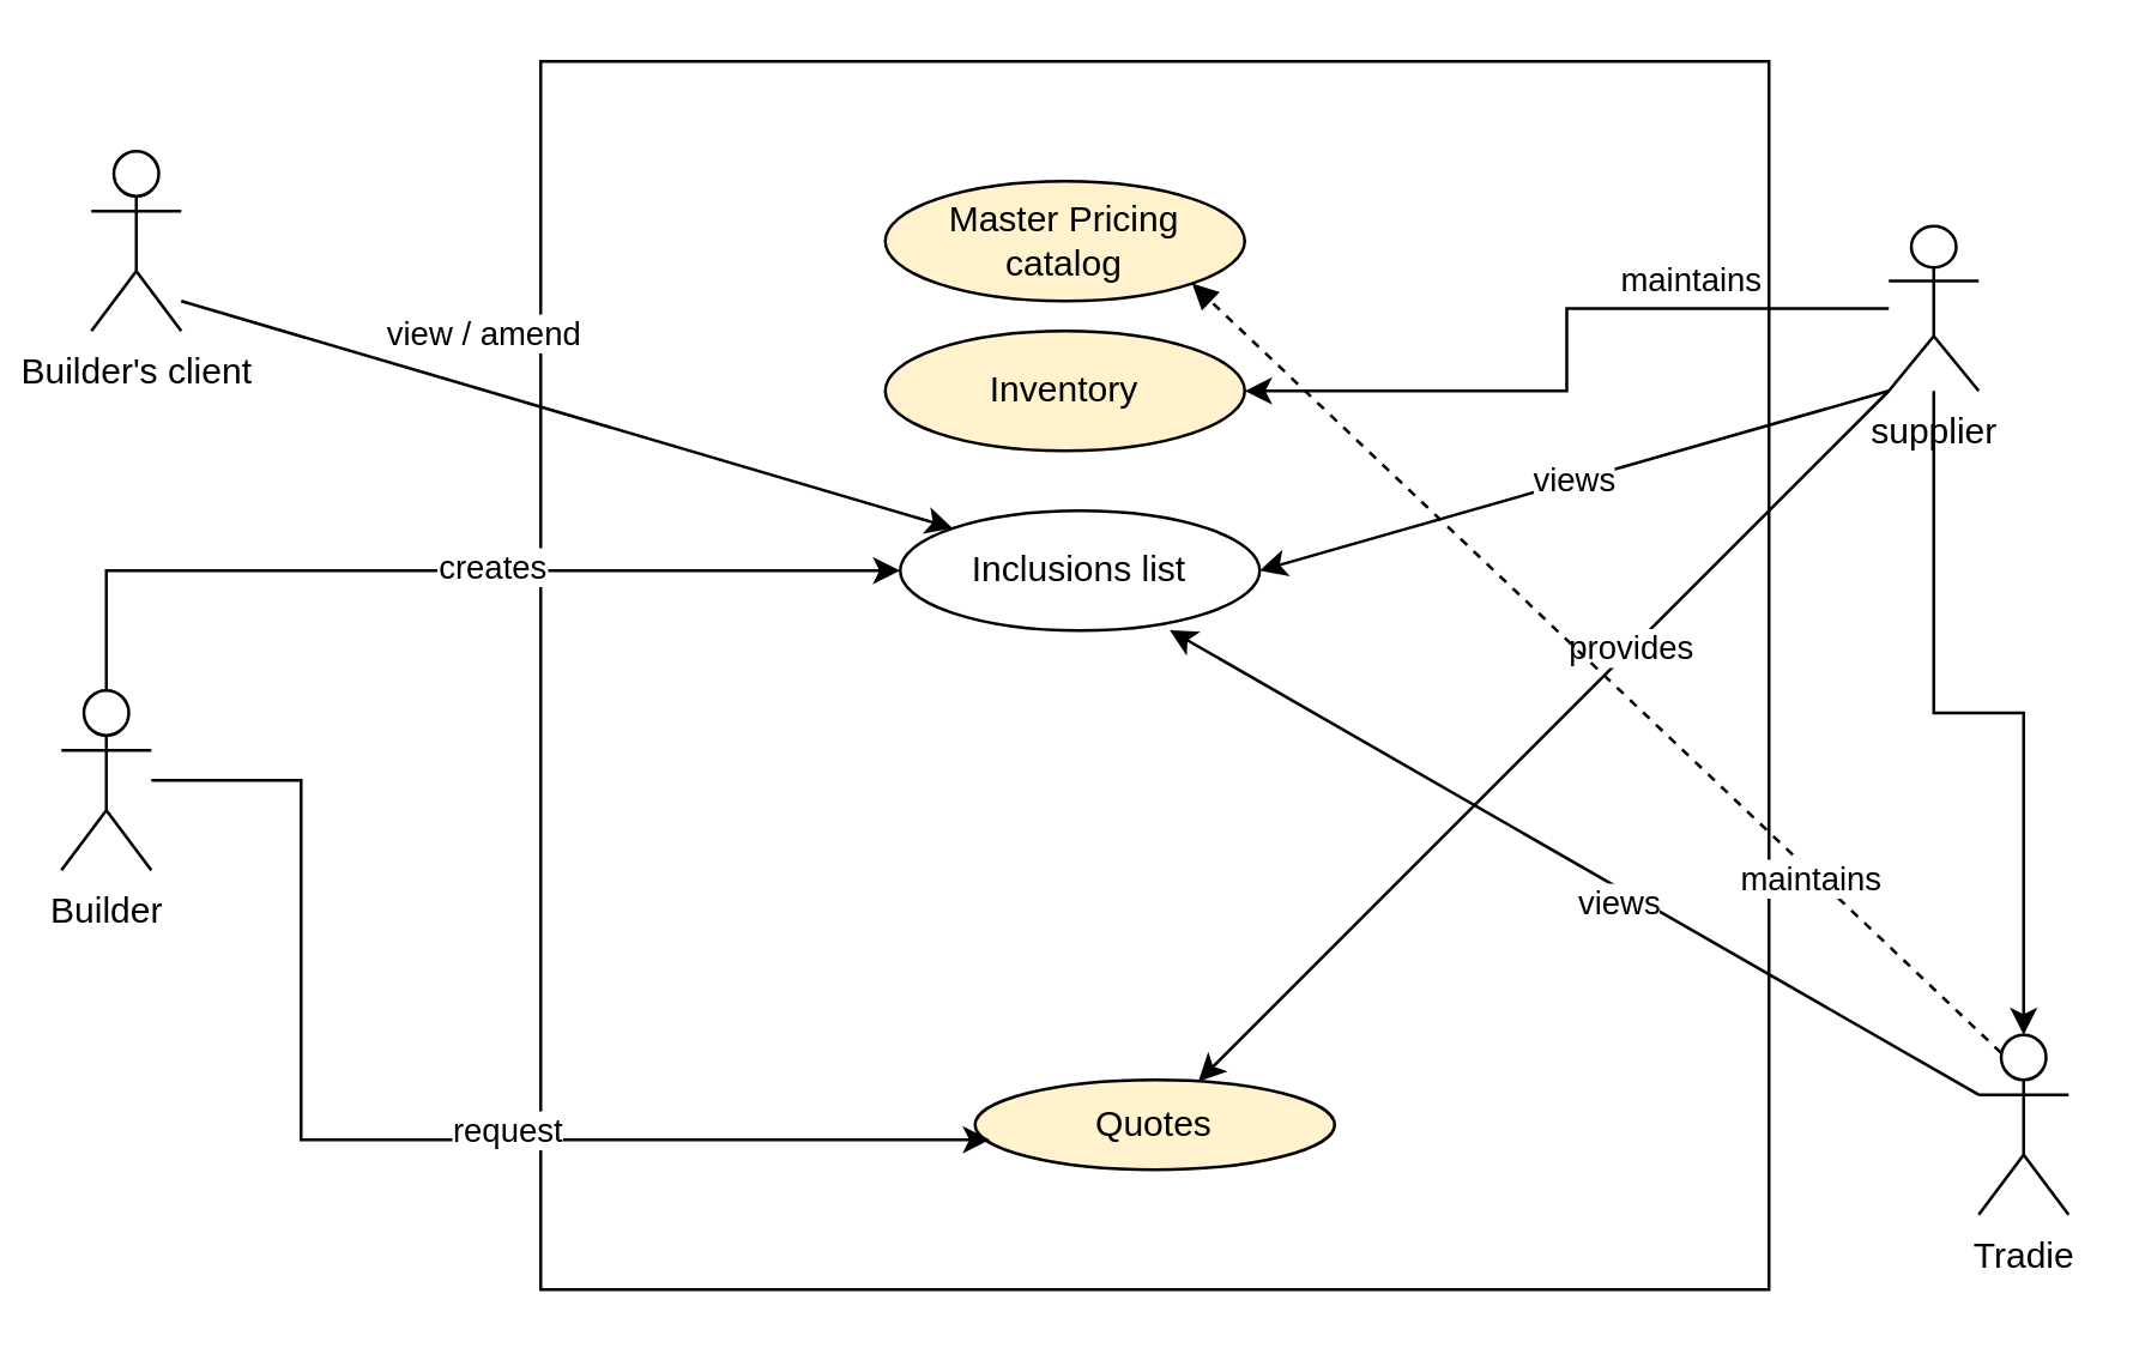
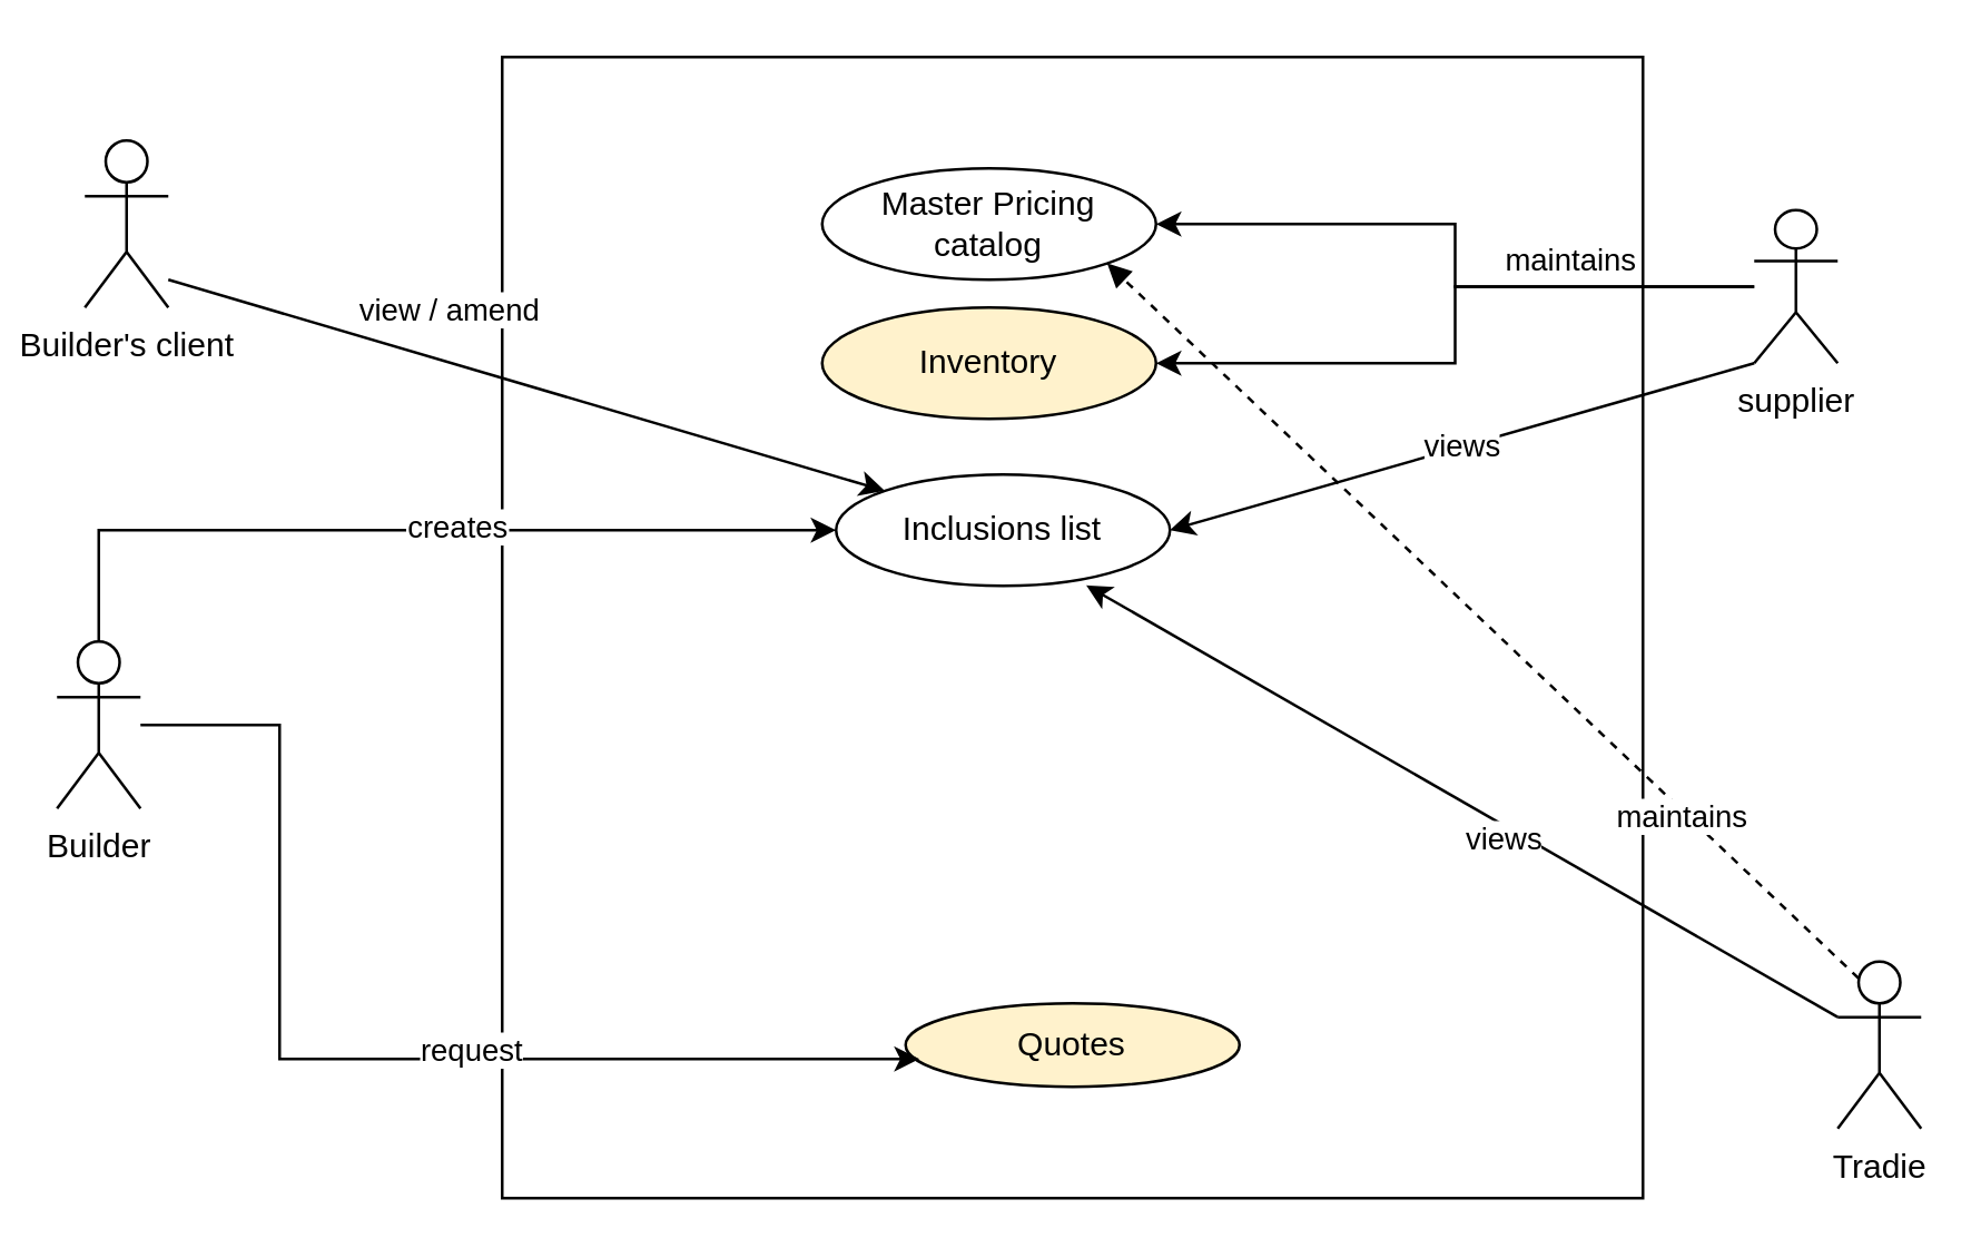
  <mxCell id="0" />
  <mxCell id="1" parent="0" />
  <mxCell id="2" value="Builder's client" style="shape=umlActor;verticalLabelPosition=bottom;verticalAlign=top;html=1;outlineConnect=0;" vertex="1" parent="1"><mxGeometry x="30" y="50" width="30" height="60" as="geometry" /></mxCell>
  <mxCell id="3" value="Builder" style="shape=umlActor;verticalLabelPosition=bottom;verticalAlign=top;html=1;outlineConnect=0;" vertex="1" parent="1"><mxGeometry x="20" y="230" width="30" height="60" as="geometry" /></mxCell>
  <mxCell id="4" value="Tradie" style="shape=umlActor;verticalLabelPosition=bottom;verticalAlign=top;html=1;outlineConnect=0;" vertex="1" parent="1"><mxGeometry x="660" y="345" width="30" height="60" as="geometry" /></mxCell>
  <mxCell id="5" value="" style="whiteSpace=wrap;html=1;aspect=fixed;" vertex="1" parent="1"><mxGeometry x="180" y="20" width="410" height="410" as="geometry" /></mxCell>
  <mxCell id="6" value="Inclusions list" style="ellipse;whiteSpace=wrap;html=1;" vertex="1" parent="1"><mxGeometry x="300" y="170" width="120" height="40" as="geometry" /></mxCell>
  <mxCell id="7" value="Quotes" style="ellipse;whiteSpace=wrap;html=1;fillColor=#fff2cc;" vertex="1" parent="1"><mxGeometry x="325" y="360" width="120" height="30" as="geometry" /></mxCell>
  <mxCell id="8" value="Inventory" style="ellipse;whiteSpace=wrap;html=1;fillColor=#fff2cc;" vertex="1" parent="1"><mxGeometry x="295" y="110" width="120" height="40" as="geometry" /></mxCell>
- <mxCell id="9" value="Master Pricing catalog" style="ellipse;whiteSpace=wrap;html=1;fillColor=#fff2cc;" vertex="1" parent="1"><mxGeometry x="295" y="60" width="120" height="40" as="geometry" /></mxCell>
+ <mxCell id="9" value="Master Pricing catalog" style="ellipse;whiteSpace=wrap;html=1;" vertex="1" parent="1"><mxGeometry x="295" y="60" width="120" height="40" as="geometry" /></mxCell>
  <mxCell id="10" style="edgeStyle=orthogonalEdgeStyle;rounded=0;orthogonalLoop=1;jettySize=auto;html=1;" edge="1" parent="1" source="3"><mxGeometry relative="1" as="geometry"><mxPoint x="330" y="380" as="targetPoint" /><Array as="points"><mxPoint x="100" y="260" /><mxPoint x="100" y="380" /></Array></mxGeometry></mxCell>
  <mxCell id="11" value="request" style="edgeLabel;html=1;align=center;verticalAlign=middle;resizable=0;points=[];" vertex="1" connectable="0" parent="10"><mxGeometry x="0.19" y="4" relative="1" as="geometry"><mxPoint as="offset" /></mxGeometry></mxCell>
  <mxCell id="12" style="edgeStyle=orthogonalEdgeStyle;rounded=0;orthogonalLoop=1;jettySize=auto;html=1;exitX=0.5;exitY=0;exitDx=0;exitDy=0;exitPerimeter=0;entryX=0;entryY=0.5;entryDx=0;entryDy=0;" edge="1" parent="1" source="3" target="6"><mxGeometry relative="1" as="geometry" /></mxCell>
  <mxCell id="13" value="creates" style="edgeLabel;html=1;align=center;verticalAlign=middle;resizable=0;points=[];" vertex="1" connectable="0" parent="12"><mxGeometry x="0.103" y="2" relative="1" as="geometry"><mxPoint as="offset" /></mxGeometry></mxCell>
- <mxCell id="14" style="edgeStyle=orthogonalEdgeStyle;rounded=0;orthogonalLoop=1;jettySize=auto;html=1;" edge="1" parent="1" source="17" target="4"><mxGeometry relative="1" as="geometry" /></mxCell>
+ <mxCell id="14" style="edgeStyle=orthogonalEdgeStyle;rounded=0;orthogonalLoop=1;jettySize=auto;html=1;entryX=1;entryY=0.5;entryDx=0;entryDy=0;" edge="1" parent="1" source="17" target="9"><mxGeometry relative="1" as="geometry" /></mxCell>
  <mxCell id="15" style="edgeStyle=orthogonalEdgeStyle;rounded=0;orthogonalLoop=1;jettySize=auto;html=1;entryX=1;entryY=0.5;entryDx=0;entryDy=0;" edge="1" parent="1" source="17" target="8"><mxGeometry relative="1" as="geometry" /></mxCell>
  <mxCell id="16" value="maintains" style="edgeLabel;html=1;align=center;verticalAlign=middle;resizable=0;points=[];" vertex="1" connectable="0" parent="15"><mxGeometry x="-0.45" y="1" relative="1" as="geometry"><mxPoint y="-11" as="offset" /></mxGeometry></mxCell>
  <mxCell id="17" value="supplier" style="shape=umlActor;verticalLabelPosition=bottom;verticalAlign=top;html=1;outlineConnect=0;" vertex="1" parent="1"><mxGeometry x="630" y="75" width="30" height="55" as="geometry" /></mxCell>
- <mxCell id="18" value="" style="endArrow=classic;html=1;rounded=0;exitX=0;exitY=1;exitDx=0;exitDy=0;exitPerimeter=0;" edge="1" parent="1" source="17" target="7"><mxGeometry width="50" height="50" relative="1" as="geometry"><mxPoint x="470" y="360" as="sourcePoint" /><mxPoint x="520" y="310" as="targetPoint" /></mxGeometry></mxCell>
- <mxCell id="19" value="provides" style="edgeLabel;html=1;align=center;verticalAlign=middle;resizable=0;points=[];" vertex="1" connectable="0" parent="18"><mxGeometry x="-0.249" y="-1" relative="1" as="geometry"><mxPoint as="offset" /></mxGeometry></mxCell>
  <mxCell id="20" value="" style="endArrow=classic;html=1;rounded=0;entryX=0;entryY=0;entryDx=0;entryDy=0;" edge="1" parent="1" target="6"><mxGeometry width="50" height="50" relative="1" as="geometry"><mxPoint x="60" y="100" as="sourcePoint" /><mxPoint x="110" y="50" as="targetPoint" /></mxGeometry></mxCell>
  <mxCell id="21" value="view / amend" style="edgeLabel;html=1;align=center;verticalAlign=middle;resizable=0;points=[];" vertex="1" connectable="0" parent="20"><mxGeometry x="-0.248" y="-3" relative="1" as="geometry"><mxPoint x="4" y="-21" as="offset" /></mxGeometry></mxCell>
  <mxCell id="22" value="views" style="endArrow=classic;html=1;rounded=0;entryX=1;entryY=0.5;entryDx=0;entryDy=0;exitX=0;exitY=1;exitDx=0;exitDy=0;exitPerimeter=0;" edge="1" parent="1" source="17" target="6"><mxGeometry width="50" height="50" relative="1" as="geometry"><mxPoint x="690" y="250" as="sourcePoint" /><mxPoint x="740" y="200" as="targetPoint" /></mxGeometry></mxCell>
  <mxCell id="23" value="" style="endArrow=classic;html=1;rounded=0;exitX=0;exitY=0.333;exitDx=0;exitDy=0;exitPerimeter=0;entryX=0.512;entryY=0.463;entryDx=0;entryDy=0;entryPerimeter=0;" edge="1" parent="1" source="4" target="5"><mxGeometry width="50" height="50" relative="1" as="geometry"><mxPoint x="450" y="250" as="sourcePoint" /><mxPoint x="500" y="200" as="targetPoint" /></mxGeometry></mxCell>
  <mxCell id="24" value="views" style="edgeLabel;html=1;align=center;verticalAlign=middle;resizable=0;points=[];" vertex="1" connectable="0" parent="23"><mxGeometry x="-0.119" y="4" relative="1" as="geometry"><mxPoint as="offset" /></mxGeometry></mxCell>
  <mxCell id="25" value="" style="endArrow=block;dashed=1;html=1;rounded=0;entryX=1;entryY=1;entryDx=0;entryDy=0;exitX=0.25;exitY=0.1;exitDx=0;exitDy=0;exitPerimeter=0;" edge="1" parent="1" source="4" target="9"><mxGeometry width="50" height="50" relative="1" as="geometry"><mxPoint x="450" y="250" as="sourcePoint" /><mxPoint x="500" y="200" as="targetPoint" /></mxGeometry></mxCell>
  <mxCell id="26" value="maintains" style="edgeLabel;html=1;align=center;verticalAlign=middle;resizable=0;points=[];" vertex="1" connectable="0" parent="25"><mxGeometry x="-0.536" y="3" relative="1" as="geometry"><mxPoint y="-1" as="offset" /></mxGeometry></mxCell>
